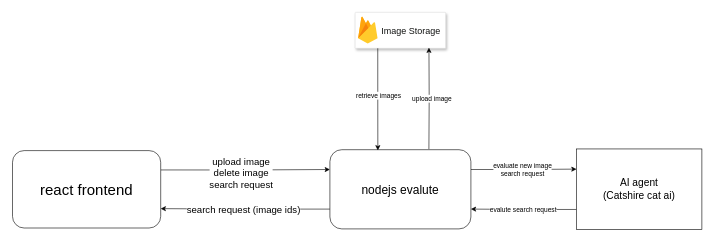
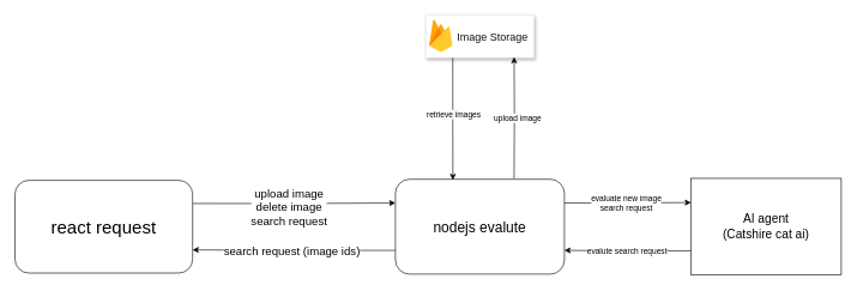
  <mxCell id="0" />
  <mxCell id="1" parent="0" />
  <mxCell id="2" style="edgeStyle=orthogonalEdgeStyle;rounded=0;orthogonalLoop=1;jettySize=auto;html=1;entryX=0;entryY=0.25;entryDx=0;entryDy=0;exitX=1;exitY=0.25;exitDx=0;exitDy=0;" edge="1" parent="1" source="4" target="9"><mxGeometry relative="1" as="geometry" /></mxCell>
  <mxCell id="3" value="&lt;div style=&quot;font-size: 16px;&quot;&gt;upload image&lt;/div&gt;&lt;div style=&quot;font-size: 16px;&quot;&gt;delete image&lt;br&gt;&lt;/div&gt;&lt;font style=&quot;font-size: 16px;&quot;&gt;search request&lt;/font&gt;" style="edgeLabel;html=1;align=center;verticalAlign=middle;resizable=0;points=[];" vertex="1" connectable="0" parent="2"><mxGeometry x="-0.05" y="-4" relative="1" as="geometry"><mxPoint y="1" as="offset" /></mxGeometry></mxCell>
- <mxCell id="4" value="&lt;font style=&quot;font-size: 25px;&quot;&gt;react frontend&lt;br&gt;&lt;/font&gt;" style="rounded=1;whiteSpace=wrap;html=1;" vertex="1" parent="1"><mxGeometry x="20" y="250.5" width="247" height="129" as="geometry" /></mxCell>
+ <mxCell id="4" value="&lt;font style=&quot;font-size: 25px;&quot;&gt;react request&lt;br&gt;&lt;/font&gt;" style="rounded=1;whiteSpace=wrap;html=1;" vertex="1" parent="1"><mxGeometry x="20" y="250.5" width="247" height="129" as="geometry" /></mxCell>
  <mxCell id="5" style="edgeStyle=orthogonalEdgeStyle;rounded=0;orthogonalLoop=1;jettySize=auto;html=1;exitX=0;exitY=0.75;exitDx=0;exitDy=0;entryX=1;entryY=0.75;entryDx=0;entryDy=0;" edge="1" parent="1" source="9" target="4"><mxGeometry relative="1" as="geometry" /></mxCell>
  <mxCell id="6" value="&lt;font style=&quot;font-size: 16px;&quot;&gt;search request (image ids)&lt;/font&gt;" style="edgeLabel;html=1;align=center;verticalAlign=middle;resizable=0;points=[];" vertex="1" connectable="0" parent="5"><mxGeometry x="0.024" y="1" relative="1" as="geometry"><mxPoint as="offset" /></mxGeometry></mxCell>
  <mxCell id="7" style="edgeStyle=orthogonalEdgeStyle;rounded=0;orthogonalLoop=1;jettySize=auto;html=1;exitX=1;exitY=0.25;exitDx=0;exitDy=0;entryX=0;entryY=0.25;entryDx=0;entryDy=0;" edge="1" parent="1" source="9" target="18"><mxGeometry relative="1" as="geometry" /></mxCell>
  <mxCell id="8" value="&lt;div&gt;evaluate new image&lt;/div&gt;search request" style="edgeLabel;html=1;align=center;verticalAlign=middle;resizable=0;points=[];" vertex="1" connectable="0" parent="7"><mxGeometry x="-0.167" y="1" relative="1" as="geometry"><mxPoint x="11" y="1" as="offset" /></mxGeometry></mxCell>
  <mxCell id="9" value="&lt;font style=&quot;font-size: 20px;&quot;&gt;nodejs evalute&lt;br&gt;&lt;/font&gt;" style="rounded=1;whiteSpace=wrap;html=1;" vertex="1" parent="1"><mxGeometry x="549" y="249" width="235" height="132" as="geometry" /></mxCell>
  <mxCell id="10" value="" style="strokeColor=#dddddd;shadow=1;strokeWidth=1;rounded=1;absoluteArcSize=1;arcSize=2;" vertex="1" parent="1"><mxGeometry x="591" y="20" width="151" height="60" as="geometry" /></mxCell>
  <mxCell id="11" value="&lt;font color=&quot;#111211&quot; style=&quot;font-size: 15px;&quot;&gt;Image Storage&lt;/font&gt;" style="sketch=0;dashed=0;connectable=0;html=1;fillColor=#5184F3;strokeColor=none;shape=mxgraph.gcp2.firebase;part=1;labelPosition=right;verticalLabelPosition=middle;align=left;verticalAlign=middle;spacingLeft=5;fontColor=#999999;fontSize=12;" vertex="1" parent="10"><mxGeometry width="32.4" height="45" relative="1" as="geometry"><mxPoint x="5" y="7" as="offset" /></mxGeometry></mxCell>
  <mxCell id="12" style="edgeStyle=orthogonalEdgeStyle;rounded=0;orthogonalLoop=1;jettySize=auto;html=1;entryX=0.815;entryY=0.983;entryDx=0;entryDy=0;entryPerimeter=0;" edge="1" parent="1" target="10"><mxGeometry relative="1" as="geometry"><mxPoint x="714" y="248" as="sourcePoint" /></mxGeometry></mxCell>
  <mxCell id="13" value="upload image" style="edgeLabel;html=1;align=center;verticalAlign=middle;resizable=0;points=[];" vertex="1" connectable="0" parent="12"><mxGeometry x="-0.013" y="-2" relative="1" as="geometry"><mxPoint x="2" y="-1" as="offset" /></mxGeometry></mxCell>
  <mxCell id="14" style="edgeStyle=orthogonalEdgeStyle;rounded=0;orthogonalLoop=1;jettySize=auto;html=1;exitX=0.25;exitY=1;exitDx=0;exitDy=0;entryX=0.34;entryY=0.008;entryDx=0;entryDy=0;entryPerimeter=0;" edge="1" parent="1" source="10" target="9"><mxGeometry relative="1" as="geometry" /></mxCell>
  <mxCell id="15" value="&lt;div&gt;retrieve images&lt;/div&gt;" style="edgeLabel;html=1;align=center;verticalAlign=middle;resizable=0;points=[];" vertex="1" connectable="0" parent="14"><mxGeometry x="-0.071" y="1" relative="1" as="geometry"><mxPoint as="offset" /></mxGeometry></mxCell>
  <mxCell id="16" style="edgeStyle=orthogonalEdgeStyle;rounded=0;orthogonalLoop=1;jettySize=auto;html=1;exitX=0;exitY=0.75;exitDx=0;exitDy=0;entryX=1;entryY=0.75;entryDx=0;entryDy=0;" edge="1" parent="1" source="18" target="9"><mxGeometry relative="1" as="geometry" /></mxCell>
  <mxCell id="17" value="evalute search request" style="edgeLabel;html=1;align=center;verticalAlign=middle;resizable=0;points=[];" vertex="1" connectable="0" parent="16"><mxGeometry x="0.29" y="1" relative="1" as="geometry"><mxPoint x="24" y="-1" as="offset" /></mxGeometry></mxCell>
  <mxCell id="18" value="&lt;font style=&quot;font-size: 17px;&quot;&gt;AI agent&lt;br&gt;(Catshire cat ai)&lt;br&gt;&lt;/font&gt;" style="whiteSpace=wrap;html=1;rounded=0;" vertex="1" parent="1"><mxGeometry x="960" y="247.75" width="209" height="134.5" as="geometry" /></mxCell>
